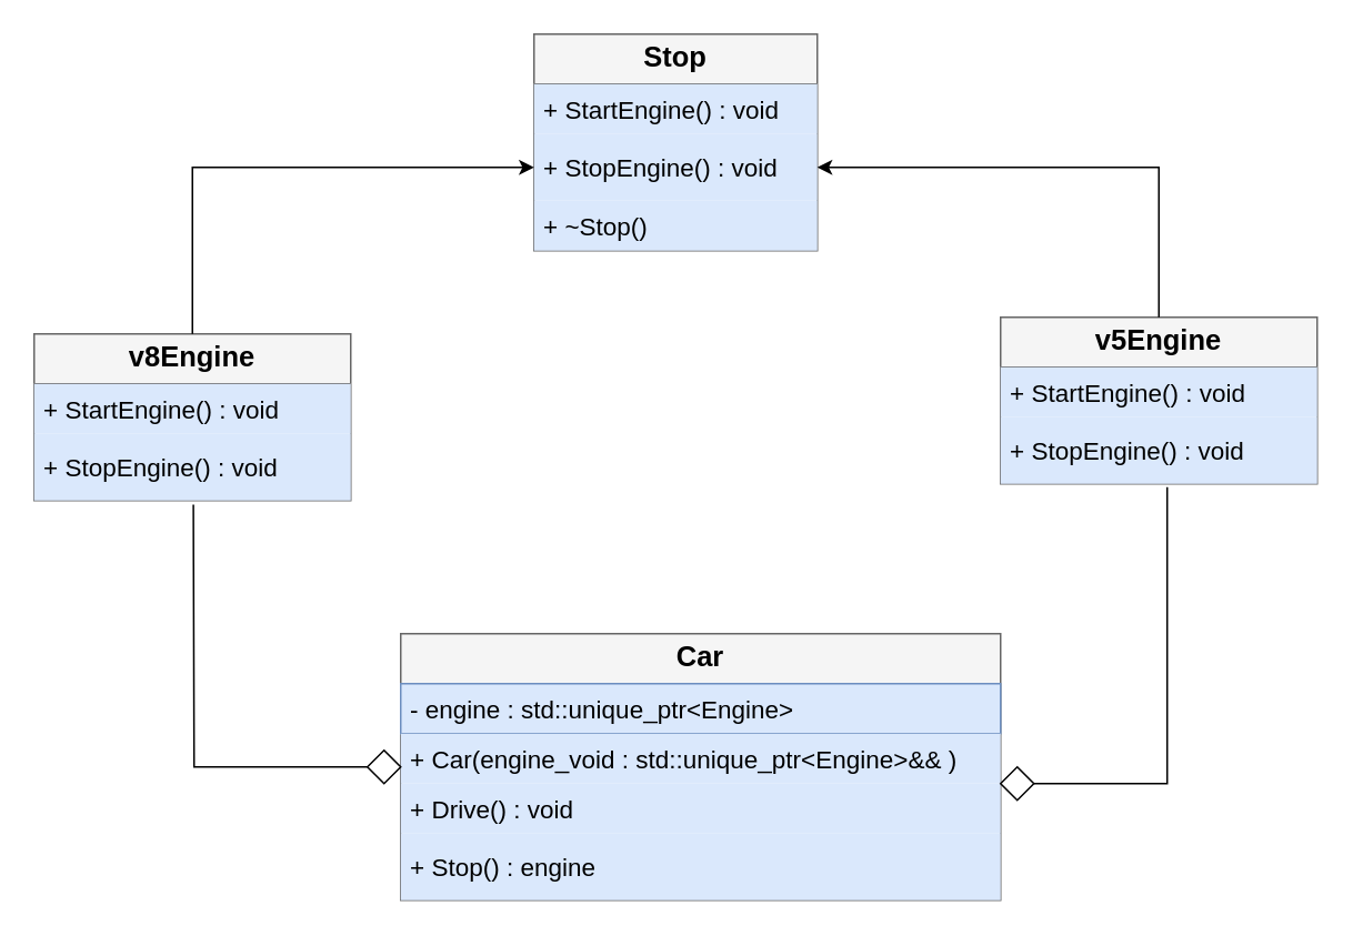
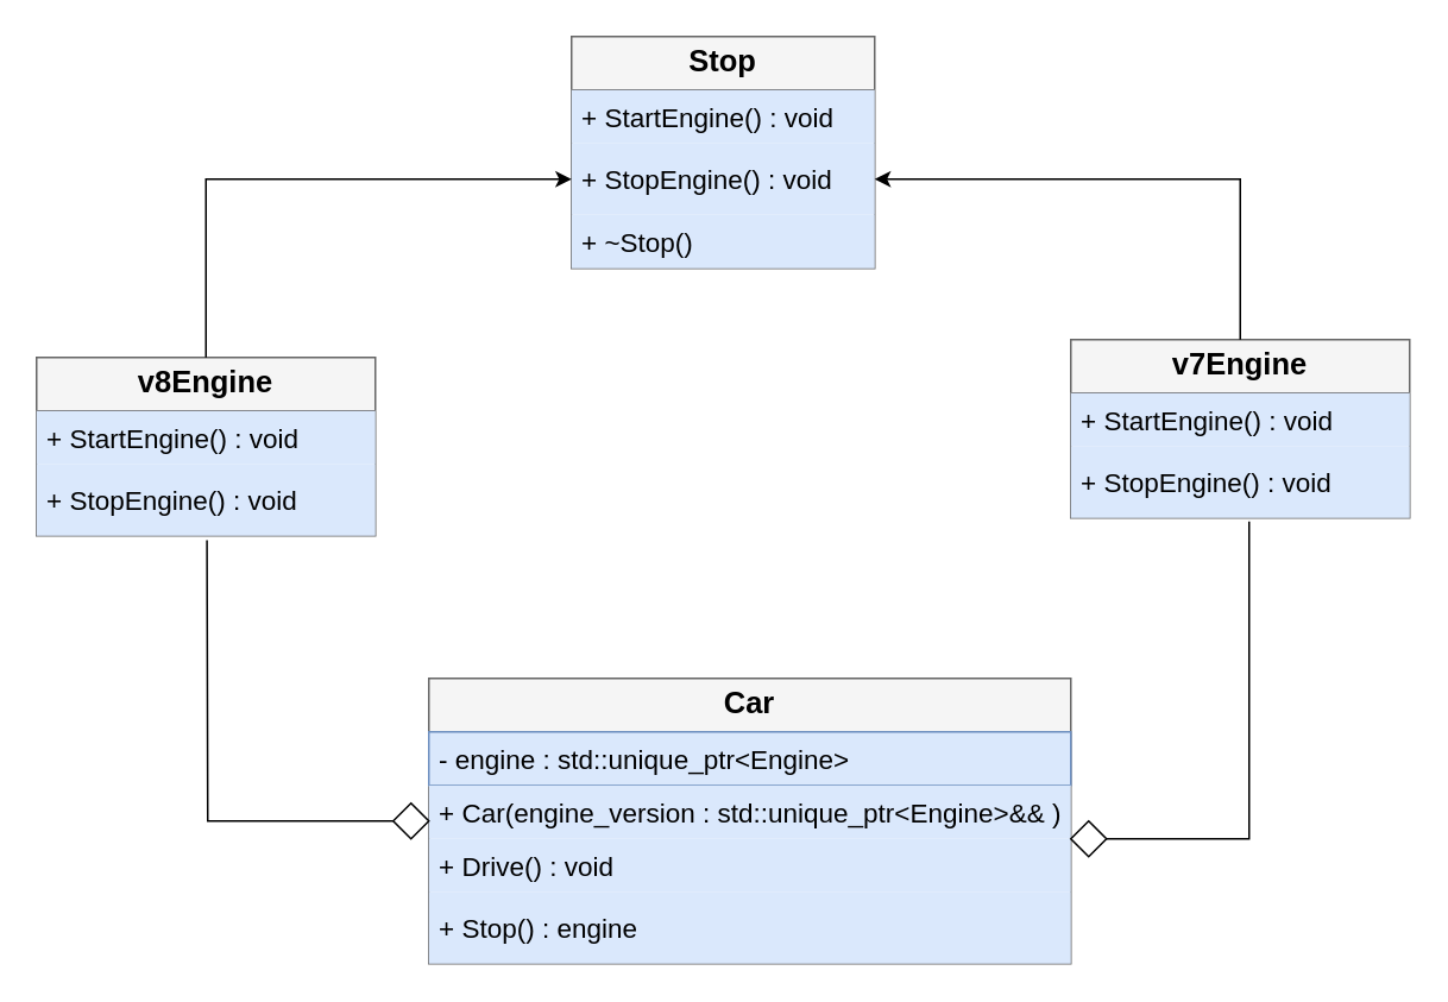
  <mxCell id="0" />
  <mxCell id="1" parent="0" />
  <mxCell id="2" value="&lt;font color=&quot;#000000&quot; style=&quot;font-size: 17px;&quot;&gt;&lt;b&gt;Stop&lt;/b&gt;&lt;/font&gt;" style="swimlane;fontStyle=0;childLayout=stackLayout;horizontal=1;startSize=30;horizontalStack=0;resizeParent=1;resizeParentMax=0;resizeLast=0;collapsible=1;marginBottom=0;whiteSpace=wrap;html=1;fillColor=#f5f5f5;fontColor=#333333;strokeColor=#666666;" vertex="1" parent="1"><mxGeometry x="320" y="20" width="170" height="130" as="geometry" /></mxCell>
  <mxCell id="3" value="+ StartEngine() : void" style="text;strokeColor=none;fillColor=#dae8fc;align=left;verticalAlign=middle;spacingLeft=4;spacingRight=4;overflow=hidden;points=[[0,0.5],[1,0.5]];portConstraint=eastwest;rotatable=0;whiteSpace=wrap;html=1;fontSize=15;" vertex="1" parent="2"><mxGeometry y="30" width="170" height="30" as="geometry" /></mxCell>
  <mxCell id="4" value="+ StopEngine() : void" style="text;strokeColor=none;fillColor=#dae8fc;align=left;verticalAlign=middle;spacingLeft=4;spacingRight=4;overflow=hidden;points=[[0,0.5],[1,0.5]];portConstraint=eastwest;rotatable=0;whiteSpace=wrap;html=1;fontSize=15;" vertex="1" parent="2"><mxGeometry y="60" width="170" height="40" as="geometry" /></mxCell>
  <mxCell id="5" value="+ ~Stop()" style="text;strokeColor=none;fillColor=#dae8fc;align=left;verticalAlign=middle;spacingLeft=4;spacingRight=4;overflow=hidden;points=[[0,0.5],[1,0.5]];portConstraint=eastwest;rotatable=0;whiteSpace=wrap;html=1;fontSize=15;" vertex="1" parent="2"><mxGeometry y="100" width="170" height="30" as="geometry" /></mxCell>
  <mxCell id="6" value="&lt;b&gt;&lt;font color=&quot;#000000&quot; style=&quot;font-size: 17px;&quot;&gt;v8Engine&lt;/font&gt;&lt;/b&gt;" style="swimlane;fontStyle=0;childLayout=stackLayout;horizontal=1;startSize=30;horizontalStack=0;resizeParent=1;resizeParentMax=0;resizeLast=0;collapsible=1;marginBottom=0;whiteSpace=wrap;html=1;fontSize=15;fillColor=#f5f5f5;fontColor=#333333;strokeColor=#666666;" vertex="1" parent="1"><mxGeometry x="20" y="200" width="190" height="100" as="geometry" /></mxCell>
  <mxCell id="7" value="+ StartEngine() : void" style="text;strokeColor=none;fillColor=#dae8fc;align=left;verticalAlign=middle;spacingLeft=4;spacingRight=4;overflow=hidden;points=[[0,0.5],[1,0.5]];portConstraint=eastwest;rotatable=0;whiteSpace=wrap;html=1;fontSize=15;" vertex="1" parent="6"><mxGeometry y="30" width="190" height="30" as="geometry" /></mxCell>
  <mxCell id="8" value="+ StopEngine() : void" style="text;strokeColor=none;fillColor=#dae8fc;align=left;verticalAlign=middle;spacingLeft=4;spacingRight=4;overflow=hidden;points=[[0,0.5],[1,0.5]];portConstraint=eastwest;rotatable=0;whiteSpace=wrap;html=1;fontSize=15;" vertex="1" parent="6"><mxGeometry y="60" width="190" height="40" as="geometry" /></mxCell>
  <mxCell id="9" value="&lt;font color=&quot;#000000&quot; style=&quot;font-size: 17px;&quot;&gt;&lt;b&gt;Car&lt;/b&gt;&lt;/font&gt;" style="swimlane;fontStyle=0;childLayout=stackLayout;horizontal=1;startSize=30;horizontalStack=0;resizeParent=1;resizeParentMax=0;resizeLast=0;collapsible=1;marginBottom=0;whiteSpace=wrap;html=1;fillColor=#f5f5f5;fontColor=#333333;strokeColor=#666666;" vertex="1" parent="1"><mxGeometry x="240" y="380" width="360" height="160" as="geometry" /></mxCell>
  <mxCell id="10" value="- engine : std::unique_ptr&amp;lt;Engine&amp;gt;" style="text;strokeColor=#6c8ebf;fillColor=#dae8fc;align=left;verticalAlign=middle;spacingLeft=4;spacingRight=4;overflow=hidden;points=[[0,0.5],[1,0.5]];portConstraint=eastwest;rotatable=0;whiteSpace=wrap;html=1;fontSize=15;" vertex="1" parent="9"><mxGeometry y="30" width="360" height="30" as="geometry" /></mxCell>
- <mxCell id="11" value="+ Car(engine_void : std::unique_ptr&amp;lt;Engine&amp;gt;&amp;amp;&amp;amp; )" style="text;strokeColor=none;fillColor=#dae8fc;align=left;verticalAlign=middle;spacingLeft=4;spacingRight=4;overflow=hidden;points=[[0,0.5],[1,0.5]];portConstraint=eastwest;rotatable=0;whiteSpace=wrap;html=1;fontSize=15;" vertex="1" parent="9"><mxGeometry y="60" width="360" height="30" as="geometry" /></mxCell>
+ <mxCell id="11" value="+ Car(engine_version : std::unique_ptr&amp;lt;Engine&amp;gt;&amp;amp;&amp;amp; )" style="text;strokeColor=none;fillColor=#dae8fc;align=left;verticalAlign=middle;spacingLeft=4;spacingRight=4;overflow=hidden;points=[[0,0.5],[1,0.5]];portConstraint=eastwest;rotatable=0;whiteSpace=wrap;html=1;fontSize=15;" vertex="1" parent="9"><mxGeometry y="60" width="360" height="30" as="geometry" /></mxCell>
  <mxCell id="12" value="+ Drive() : void" style="text;strokeColor=none;fillColor=#dae8fc;align=left;verticalAlign=middle;spacingLeft=4;spacingRight=4;overflow=hidden;points=[[0,0.5],[1,0.5]];portConstraint=eastwest;rotatable=0;whiteSpace=wrap;html=1;fontSize=15;" vertex="1" parent="9"><mxGeometry y="90" width="360" height="30" as="geometry" /></mxCell>
  <mxCell id="13" value="&lt;font style=&quot;font-size: 15px;&quot;&gt;+ Stop() : engine&lt;/font&gt;" style="text;strokeColor=none;fillColor=#dae8fc;align=left;verticalAlign=middle;spacingLeft=4;spacingRight=4;overflow=hidden;points=[[0,0.5],[1,0.5]];portConstraint=eastwest;rotatable=0;whiteSpace=wrap;html=1;" vertex="1" parent="9"><mxGeometry y="120" width="360" height="40" as="geometry" /></mxCell>
- <mxCell id="14" value="&lt;font color=&quot;#000000&quot; style=&quot;font-size: 17px;&quot;&gt;&lt;b&gt;v5Engine&lt;/b&gt;&lt;/font&gt;" style="swimlane;fontStyle=0;childLayout=stackLayout;horizontal=1;startSize=30;horizontalStack=0;resizeParent=1;resizeParentMax=0;resizeLast=0;collapsible=1;marginBottom=0;whiteSpace=wrap;html=1;fontSize=15;fillColor=#f5f5f5;fontColor=#333333;strokeColor=#666666;" vertex="1" parent="1"><mxGeometry x="600" y="190" width="190" height="100" as="geometry" /></mxCell>
+ <mxCell id="14" value="&lt;font color=&quot;#000000&quot; style=&quot;font-size: 17px;&quot;&gt;&lt;b&gt;v7Engine&lt;/b&gt;&lt;/font&gt;" style="swimlane;fontStyle=0;childLayout=stackLayout;horizontal=1;startSize=30;horizontalStack=0;resizeParent=1;resizeParentMax=0;resizeLast=0;collapsible=1;marginBottom=0;whiteSpace=wrap;html=1;fontSize=15;fillColor=#f5f5f5;fontColor=#333333;strokeColor=#666666;" vertex="1" parent="1"><mxGeometry x="600" y="190" width="190" height="100" as="geometry" /></mxCell>
  <mxCell id="15" value="+ StartEngine() : void" style="text;strokeColor=none;fillColor=#dae8fc;align=left;verticalAlign=middle;spacingLeft=4;spacingRight=4;overflow=hidden;points=[[0,0.5],[1,0.5]];portConstraint=eastwest;rotatable=0;whiteSpace=wrap;html=1;fontSize=15;" vertex="1" parent="14"><mxGeometry y="30" width="190" height="30" as="geometry" /></mxCell>
  <mxCell id="16" value="+ StopEngine() : void" style="text;strokeColor=none;fillColor=#dae8fc;align=left;verticalAlign=middle;spacingLeft=4;spacingRight=4;overflow=hidden;points=[[0,0.5],[1,0.5]];portConstraint=eastwest;rotatable=0;whiteSpace=wrap;html=1;fontSize=15;" vertex="1" parent="14"><mxGeometry y="60" width="190" height="40" as="geometry" /></mxCell>
  <mxCell id="17" value="" style="endArrow=classic;html=1;rounded=0;entryX=1;entryY=0.5;entryDx=0;entryDy=0;exitX=0.5;exitY=0;exitDx=0;exitDy=0;fontSize=15;" edge="1" parent="1" source="14" target="4"><mxGeometry width="50" height="50" relative="1" as="geometry"><mxPoint x="560" y="150" as="sourcePoint" /><mxPoint x="610" y="100" as="targetPoint" /><Array as="points"><mxPoint x="695" y="100" /></Array></mxGeometry></mxCell>
  <mxCell id="18" value="" style="endArrow=classic;html=1;rounded=0;entryX=0;entryY=0.5;entryDx=0;entryDy=0;exitX=0.5;exitY=0;exitDx=0;exitDy=0;fontSize=15;" edge="1" parent="1" source="6" target="4"><mxGeometry width="50" height="50" relative="1" as="geometry"><mxPoint x="160" y="150" as="sourcePoint" /><mxPoint x="210" y="100" as="targetPoint" /><Array as="points"><mxPoint x="115" y="100" /></Array></mxGeometry></mxCell>
  <mxCell id="19" value="" style="rhombus;whiteSpace=wrap;html=1;fontSize=15;" vertex="1" parent="1"><mxGeometry x="220" y="450" width="20" height="20" as="geometry" /></mxCell>
  <mxCell id="20" value="" style="rhombus;whiteSpace=wrap;html=1;fontSize=15;" vertex="1" parent="1"><mxGeometry x="600" y="460" width="20" height="20" as="geometry" /></mxCell>
  <mxCell id="21" value="" style="endArrow=none;html=1;rounded=0;exitX=0;exitY=0.5;exitDx=0;exitDy=0;entryX=0.503;entryY=1.064;entryDx=0;entryDy=0;entryPerimeter=0;fontSize=15;" edge="1" parent="1" source="19" target="8"><mxGeometry width="50" height="50" relative="1" as="geometry"><mxPoint x="150" y="390" as="sourcePoint" /><mxPoint x="166" y="290" as="targetPoint" /><Array as="points"><mxPoint x="116" y="460" /></Array></mxGeometry></mxCell>
  <mxCell id="22" value="" style="endArrow=none;html=1;rounded=0;exitX=1;exitY=0.5;exitDx=0;exitDy=0;fontSize=15;" edge="1" parent="1" source="20"><mxGeometry width="50" height="50" relative="1" as="geometry"><mxPoint x="590" y="410" as="sourcePoint" /><mxPoint x="700" y="292" as="targetPoint" /><Array as="points"><mxPoint x="700" y="470" /></Array></mxGeometry></mxCell>
